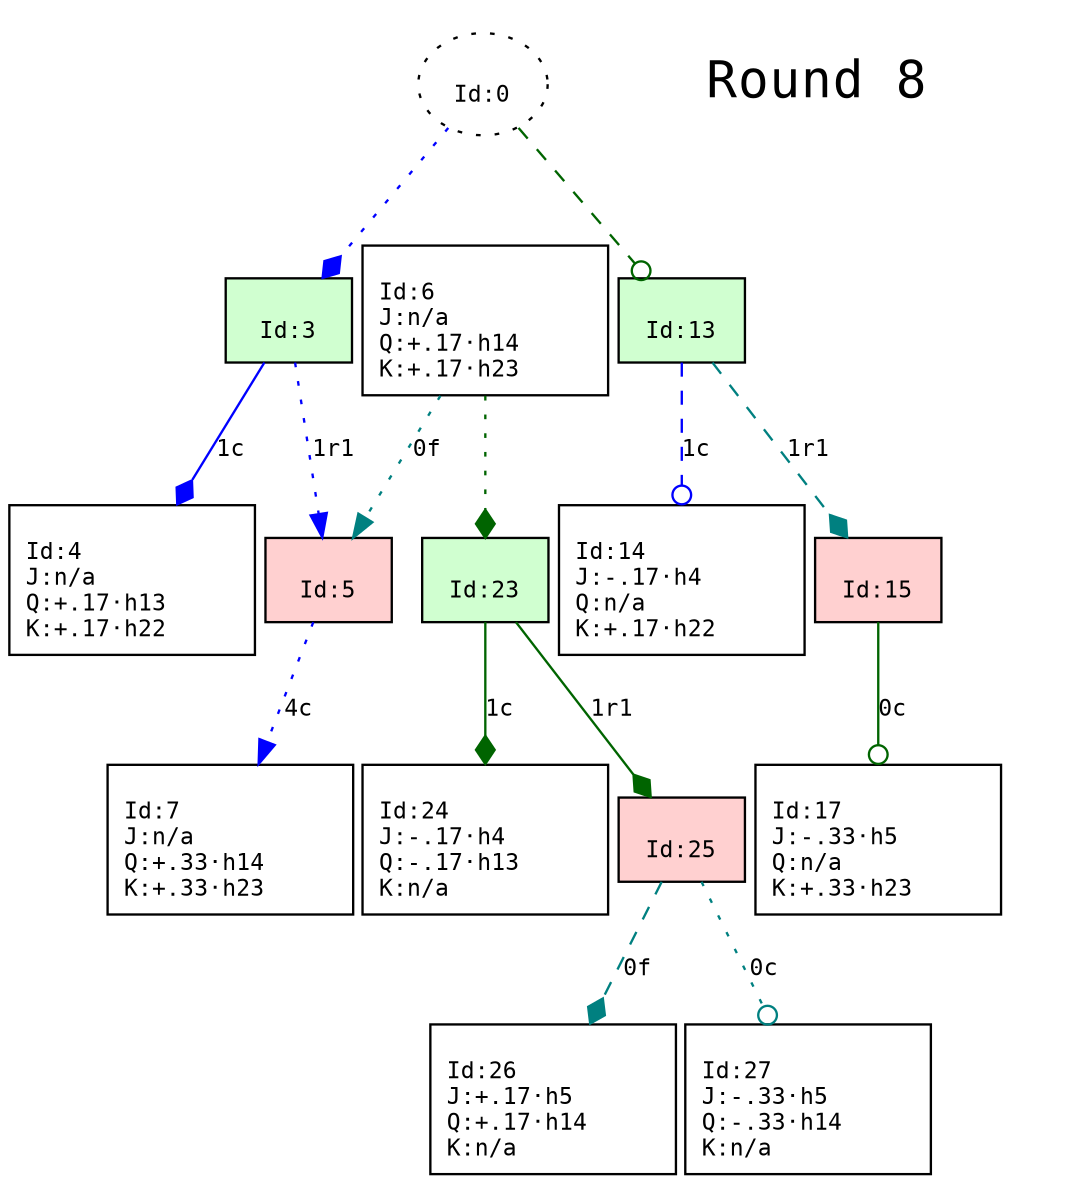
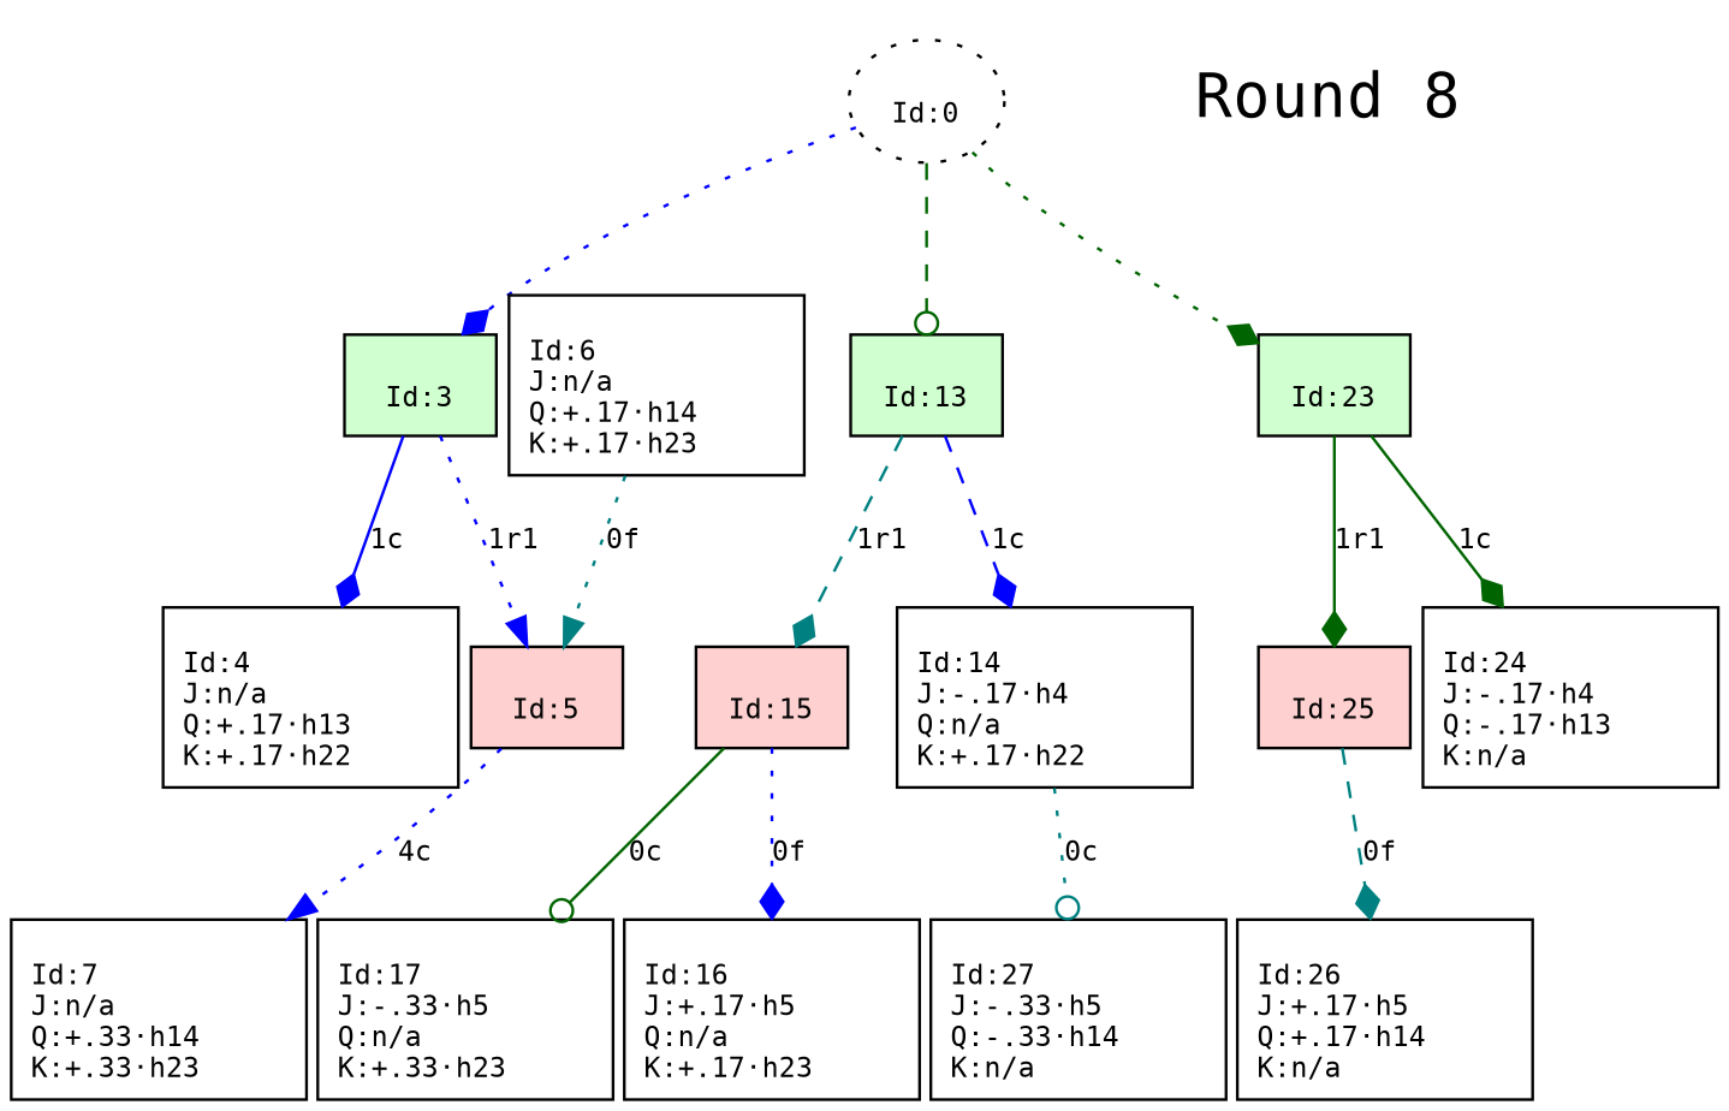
  digraph {
    fontname="DejaVu Sans Mono"
    fontsize=20
    labeljust=l
    labelloc=t
    nodesep=0.05
    node [fillcolor="#FFFFFF" fontname="DejaVu Sans Mono" fontsize=10 margin="0.1,0.05" shape=box style=filled]
    edge [arrowhead=diamond color=blue fontname="DejaVu Sans Mono" fontsize=10 style=dotted]
    n1 [label=<<BR ALIGN="LEFT"/>Id:0<BR ALIGN="LEFT"/>> shape=ellipse style="filled, dotted"]
    n2 [color=gray40 fontsize=22 label="Round 8" peripheries=0 shape=diamond style=bold fillcolor="" margin=""]
    n3 [fillcolor="#D0FFD0" label=<<BR ALIGN="LEFT"/>Id:3<BR ALIGN="LEFT"/>>]
    n4 [fillcolor="#D0FFD0" label=<<BR ALIGN="LEFT"/>Id:13<BR ALIGN="LEFT"/>>]
    n5 [fillcolor="#D0FFD0" label=<<BR ALIGN="LEFT"/>Id:23<BR ALIGN="LEFT"/>>]
    n6 [label=<<BR ALIGN="LEFT"/>Id:4<BR ALIGN="LEFT"/>J:n/a     <BR ALIGN="LEFT"/>Q:+.17·h13     <BR ALIGN="LEFT"/>K:+.17·h22     <BR ALIGN="LEFT"/>>]
    n7 [fillcolor="#FFD0D0" label=<<BR ALIGN="LEFT"/>Id:5<BR ALIGN="LEFT"/>>]
    n8 [label=<<BR ALIGN="LEFT"/>Id:7<BR ALIGN="LEFT"/>J:n/a     <BR ALIGN="LEFT"/>Q:+.33·h14     <BR ALIGN="LEFT"/>K:+.33·h23     <BR ALIGN="LEFT"/>>]
    n9 [label=<<BR ALIGN="LEFT"/>Id:6<BR ALIGN="LEFT"/>J:n/a     <BR ALIGN="LEFT"/>Q:+.17·h14     <BR ALIGN="LEFT"/>K:+.17·h23     <BR ALIGN="LEFT"/>>]
    n10 [label=<<BR ALIGN="LEFT"/>Id:14<BR ALIGN="LEFT"/>J:-.17·h4     <BR ALIGN="LEFT"/>Q:n/a     <BR ALIGN="LEFT"/>K:+.17·h22     <BR ALIGN="LEFT"/>>]
    n11 [fillcolor="#FFD0D0" label=<<BR ALIGN="LEFT"/>Id:15<BR ALIGN="LEFT"/>>]
    n12 [label=<<BR ALIGN="LEFT"/>Id:24<BR ALIGN="LEFT"/>J:-.17·h4     <BR ALIGN="LEFT"/>Q:-.17·h13     <BR ALIGN="LEFT"/>K:n/a     <BR ALIGN="LEFT"/>>]
    n13 [fillcolor="#FFD0D0" label=<<BR ALIGN="LEFT"/>Id:25<BR ALIGN="LEFT"/>>]
+   n14 [label=<<BR ALIGN="LEFT"/>Id:16<BR ALIGN="LEFT"/>J:+.17·h5     <BR ALIGN="LEFT"/>Q:n/a     <BR ALIGN="LEFT"/>K:+.17·h23     <BR ALIGN="LEFT"/>>]
    n15 [label=<<BR ALIGN="LEFT"/>Id:17<BR ALIGN="LEFT"/>J:-.33·h5     <BR ALIGN="LEFT"/>Q:n/a     <BR ALIGN="LEFT"/>K:+.33·h23     <BR ALIGN="LEFT"/>>]
    n16 [label=<<BR ALIGN="LEFT"/>Id:26<BR ALIGN="LEFT"/>J:+.17·h5     <BR ALIGN="LEFT"/>Q:+.17·h14     <BR ALIGN="LEFT"/>K:n/a     <BR ALIGN="LEFT"/>>]
    n17 [label=<<BR ALIGN="LEFT"/>Id:27<BR ALIGN="LEFT"/>J:-.33·h5     <BR ALIGN="LEFT"/>Q:-.33·h14     <BR ALIGN="LEFT"/>K:n/a     <BR ALIGN="LEFT"/>>]
    subgraph sub_1 {
      rank=same
      n1
      n2
    }
    n1 -> n3
    n1 -> n4 [arrowhead=odot color=darkgreen style=dashed]
-   n9 -> n5 [color=darkgreen]
+   n1 -> n5 [color=darkgreen]
    n3 -> n6 [label="1c" style=solid]
    n3 -> n7 [arrowhead=normal label="1r1"]
-   n4 -> n10 [arrowhead=odot label="1c" style=dashed]
+   n4 -> n10 [label="1c" style=dashed]
    n4 -> n11 [color=teal label="1r1" style=dashed]
    n5 -> n12 [color=darkgreen label="1c" style=solid]
    n5 -> n13 [color=darkgreen label="1r1" style=solid]
    n7 -> n8 [arrowhead=normal label="4c"]
    n9 -> n7 [arrowhead=normal color=teal label="0f"]
+   n11 -> n14 [label="0f"]
    n11 -> n15 [arrowhead=odot color=darkgreen label="0c" style=solid]
    n13 -> n16 [color=teal label="0f" style=dashed]
-   n13 -> n17 [arrowhead=odot color=teal label="0c"]
+   n10 -> n17 [arrowhead=odot color=teal label="0c"]
  }
